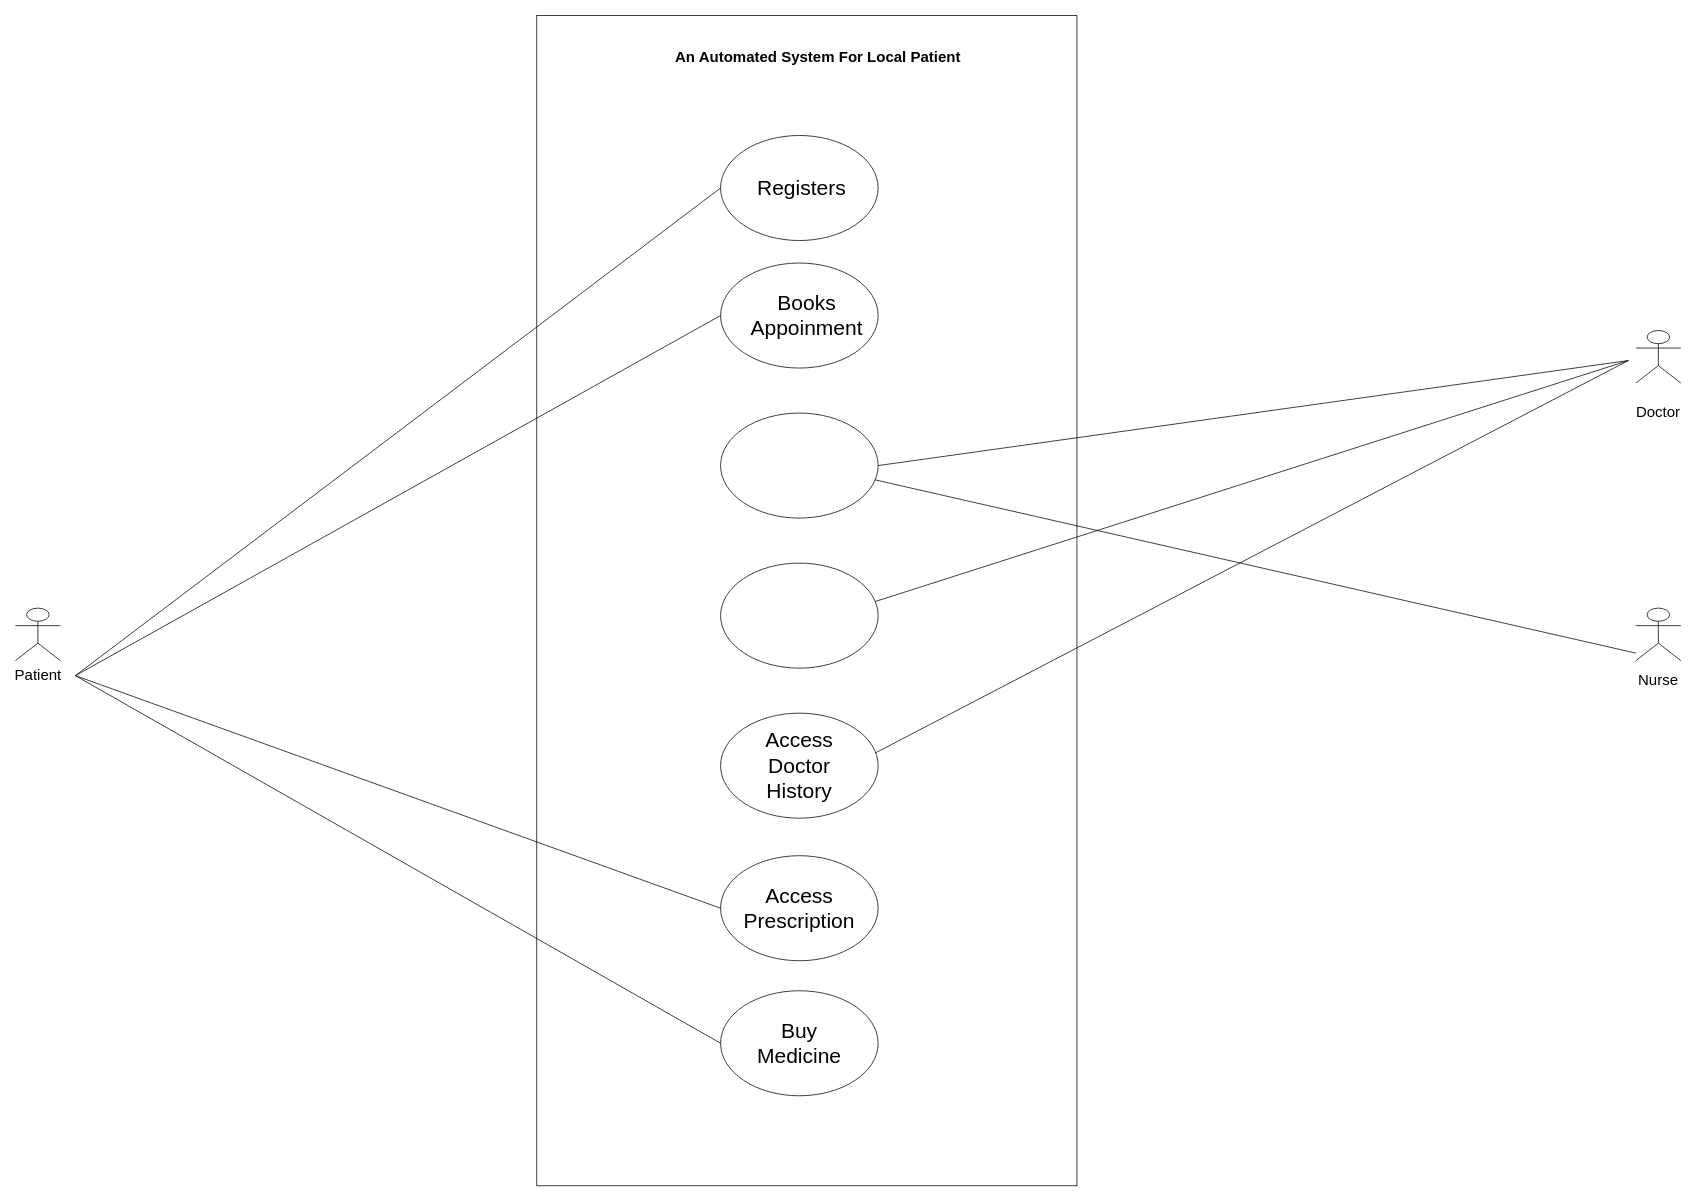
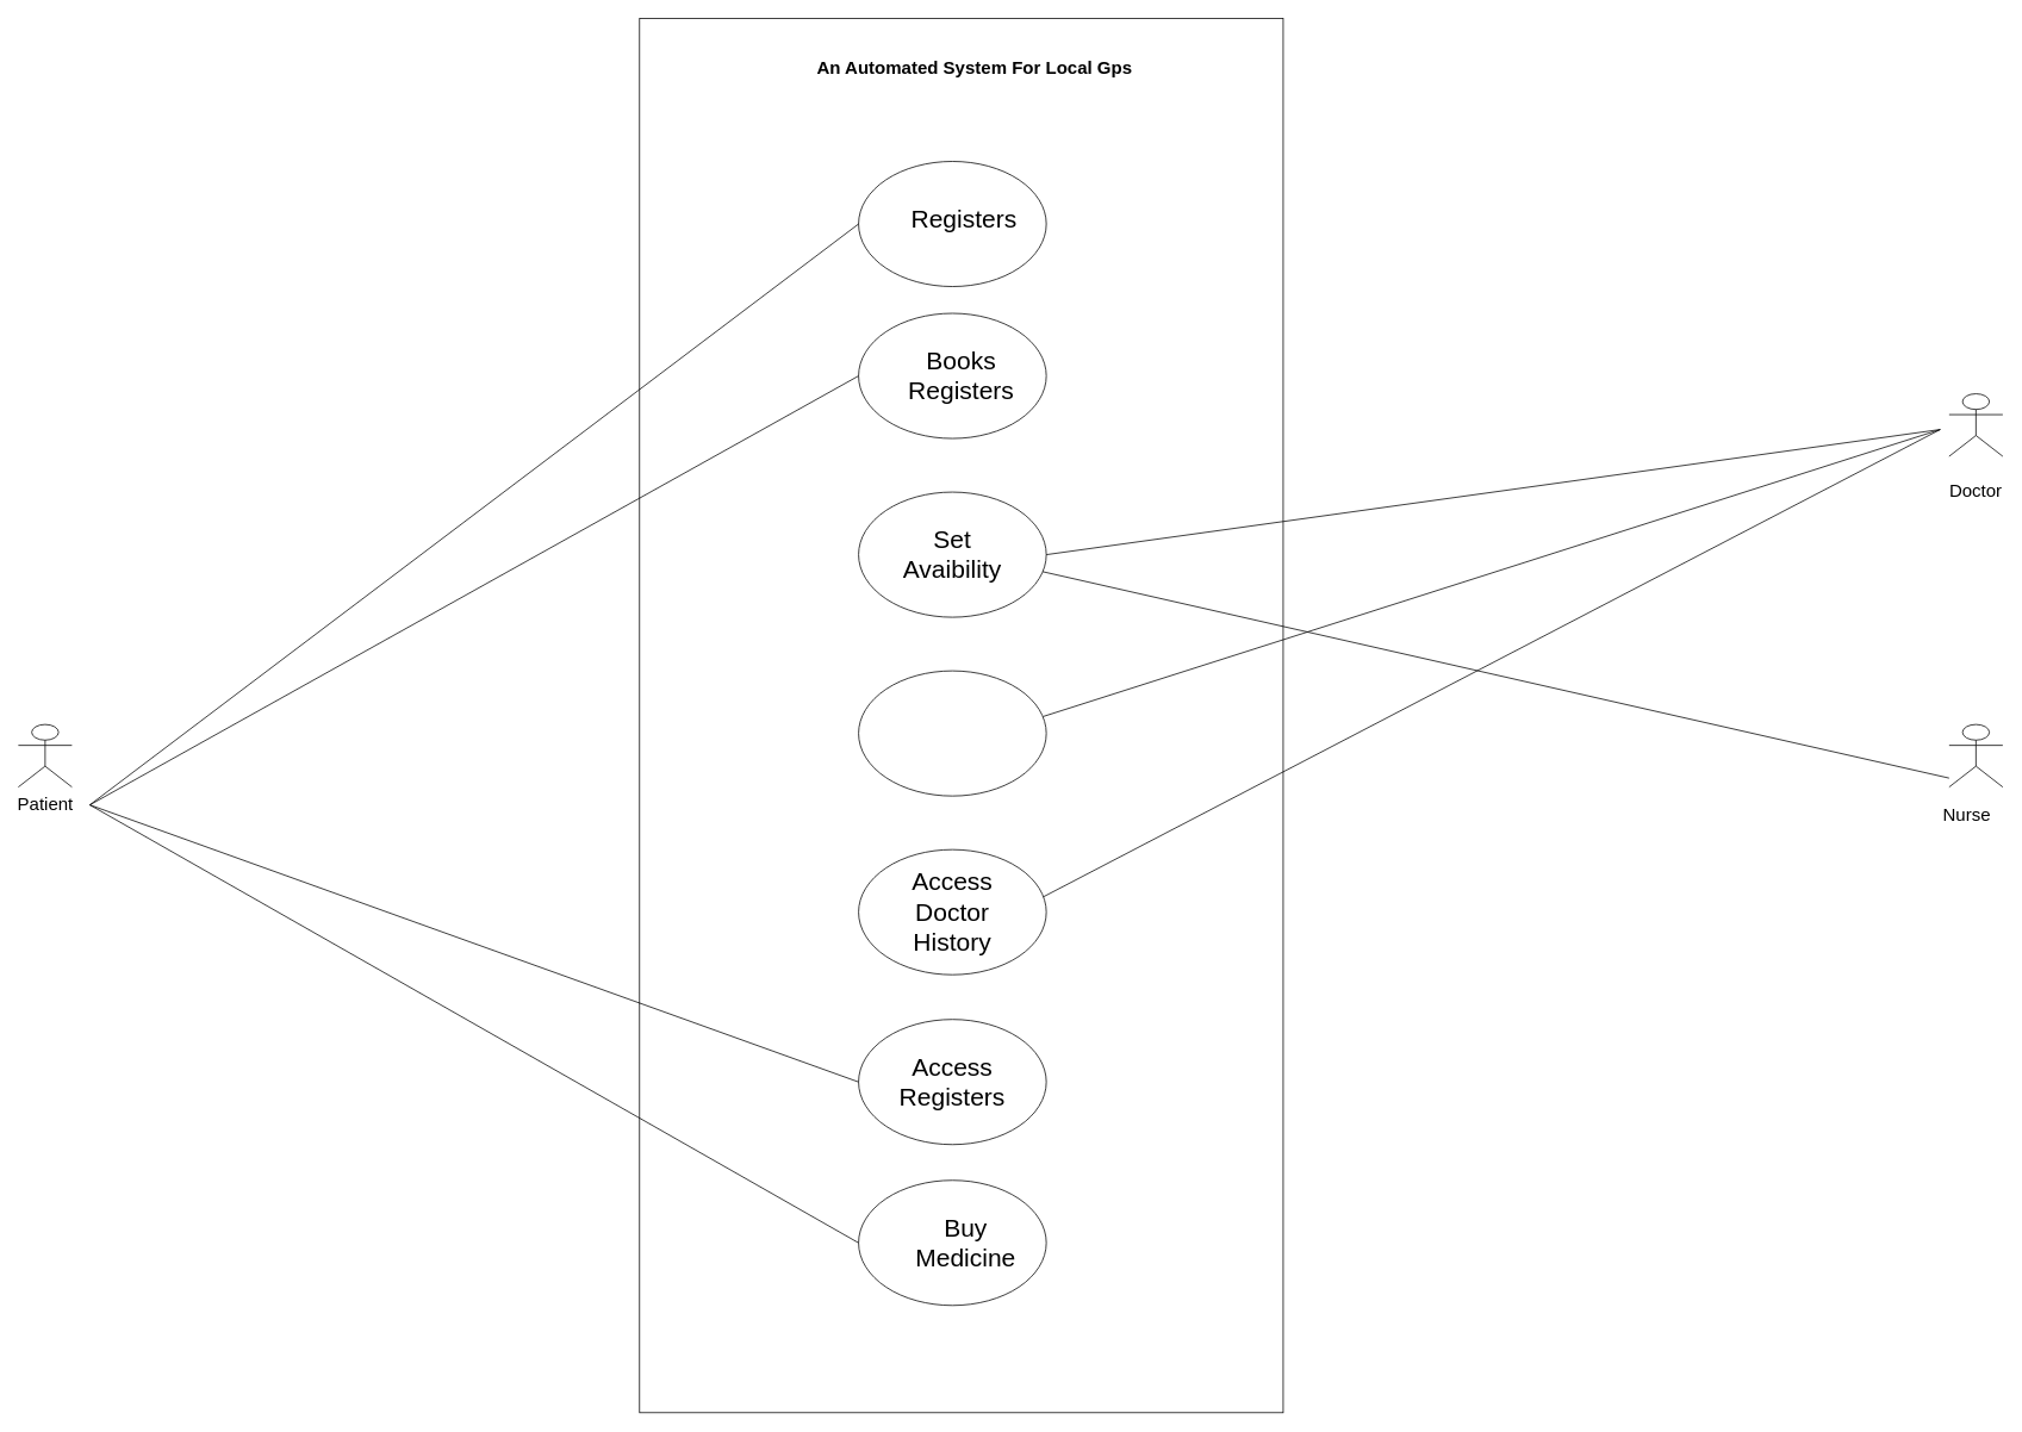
  <mxCell id="0" />
  <mxCell id="1" parent="0" />
  <mxCell id="2" value="" style="rounded=0;whiteSpace=wrap;html=1;fillColor=none;" vertex="1" parent="1"><mxGeometry x="715" y="20" width="720" height="1560" as="geometry" /></mxCell>
  <mxCell id="3" value="" style="ellipse;whiteSpace=wrap;html=1;" vertex="1" parent="1"><mxGeometry x="960" y="180" width="210" height="140" as="geometry" /></mxCell>
- <mxCell id="4" value="&lt;font style=&quot;font-size: 28px;&quot;&gt;Registers&lt;/font&gt;" style="text;html=1;align=left;verticalAlign=middle;whiteSpace=wrap;rounded=0;" vertex="1" parent="1"><mxGeometry x="1007" y="235" width="116" height="30" as="geometry" /></mxCell>
+ <mxCell id="4" value="&lt;font style=&quot;font-size: 28px;&quot;&gt;Registers&lt;/font&gt;" style="text;html=1;align=left;verticalAlign=middle;whiteSpace=wrap;rounded=0;" vertex="1" parent="1"><mxGeometry x="1017" y="230" width="116" height="30" as="geometry" /></mxCell>
  <mxCell id="5" value="" style="ellipse;whiteSpace=wrap;html=1;" vertex="1" parent="1"><mxGeometry x="960" y="350" width="210" height="140" as="geometry" /></mxCell>
- <mxCell id="6" value="&lt;font style=&quot;font-size: 28px;&quot;&gt;Books Appoinment&lt;/font&gt;" style="text;html=1;align=center;verticalAlign=middle;whiteSpace=wrap;rounded=0;" vertex="1" parent="1"><mxGeometry x="998" y="380" width="154" height="80" as="geometry" /></mxCell>
+ <mxCell id="6" value="&lt;font style=&quot;font-size: 28px;&quot;&gt;Books Registers&lt;/font&gt;" style="text;html=1;align=center;verticalAlign=middle;whiteSpace=wrap;rounded=0;" vertex="1" parent="1"><mxGeometry x="998" y="380" width="154" height="80" as="geometry" /></mxCell>
  <mxCell id="7" value="" style="ellipse;whiteSpace=wrap;html=1;" vertex="1" parent="1"><mxGeometry x="960" y="550" width="210" height="140" as="geometry" /></mxCell>
+ <mxCell id="8" value="&lt;font style=&quot;font-size: 28px;&quot;&gt;Set Avaibility&lt;/font&gt;" style="text;html=1;align=center;verticalAlign=middle;whiteSpace=wrap;rounded=0;" vertex="1" parent="1"><mxGeometry x="988" y="580" width="154" height="80" as="geometry" /></mxCell>
  <mxCell id="9" value="" style="ellipse;whiteSpace=wrap;html=1;" vertex="1" parent="1"><mxGeometry x="960" y="750" width="210" height="140" as="geometry" /></mxCell>
  <mxCell id="10" value="" style="ellipse;whiteSpace=wrap;html=1;" vertex="1" parent="1"><mxGeometry x="960" y="950" width="210" height="140" as="geometry" /></mxCell>
  <mxCell id="11" value="&lt;font style=&quot;font-size: 28px;&quot;&gt;Access Doctor History&lt;/font&gt;" style="text;html=1;align=center;verticalAlign=middle;whiteSpace=wrap;rounded=0;" vertex="1" parent="1"><mxGeometry x="988" y="980" width="154" height="80" as="geometry" /></mxCell>
  <mxCell id="12" value="" style="ellipse;whiteSpace=wrap;html=1;" vertex="1" parent="1"><mxGeometry x="960" y="1140" width="210" height="140" as="geometry" /></mxCell>
  <mxCell id="13" value="" style="ellipse;whiteSpace=wrap;html=1;" vertex="1" parent="1"><mxGeometry x="960" y="1320" width="210" height="140" as="geometry" /></mxCell>
- <mxCell id="14" value="&lt;font style=&quot;font-size: 28px;&quot;&gt;Access Prescription&lt;/font&gt;" style="text;html=1;align=center;verticalAlign=middle;whiteSpace=wrap;rounded=0;" vertex="1" parent="1"><mxGeometry x="988" y="1170" width="154" height="80" as="geometry" /></mxCell>
+ <mxCell id="14" value="&lt;font style=&quot;font-size: 28px;&quot;&gt;Access Registers&lt;/font&gt;" style="text;html=1;align=center;verticalAlign=middle;whiteSpace=wrap;rounded=0;" vertex="1" parent="1"><mxGeometry x="988" y="1170" width="154" height="80" as="geometry" /></mxCell>
  <mxCell id="15" value="&lt;font style=&quot;font-size: 20px;&quot;&gt;Patient&lt;/font&gt;" style="shape=umlActor;html=1;verticalLabelPosition=bottom;verticalAlign=top;align=center;" vertex="1" parent="1"><mxGeometry x="20" y="810" width="60" height="70" as="geometry" /></mxCell>
  <mxCell id="16" value="" style="shape=umlActor;html=1;verticalLabelPosition=bottom;verticalAlign=top;align=center;" vertex="1" parent="1"><mxGeometry x="2180" y="440" width="60" height="70" as="geometry" /></mxCell>
  <mxCell id="17" value="" style="shape=umlActor;html=1;verticalLabelPosition=bottom;verticalAlign=top;align=center;" vertex="1" parent="1"><mxGeometry x="2180" y="810" width="60" height="70" as="geometry" /></mxCell>
  <mxCell id="18" value="&lt;font style=&quot;font-size: 20px;&quot;&gt;Doctor&lt;/font&gt;" style="text;html=1;align=center;verticalAlign=middle;whiteSpace=wrap;rounded=0;" vertex="1" parent="1"><mxGeometry x="2180" y="535" width="60" height="25" as="geometry" /></mxCell>
- <mxCell id="19" value="&lt;font style=&quot;font-size: 20px;&quot;&gt;Nurse&lt;/font&gt;" style="text;html=1;align=center;verticalAlign=middle;whiteSpace=wrap;rounded=0;" vertex="1" parent="1"><mxGeometry x="2180" y="890" width="60" height="30" as="geometry" /></mxCell>
+ <mxCell id="19" value="&lt;font style=&quot;font-size: 20px;&quot;&gt;Nurse&lt;/font&gt;" style="text;html=1;align=center;verticalAlign=middle;whiteSpace=wrap;rounded=0;" vertex="1" parent="1"><mxGeometry x="2170" y="895" width="60" height="30" as="geometry" /></mxCell>
  <mxCell id="20" value="" style="endArrow=none;html=1;rounded=0;entryX=0;entryY=0.5;entryDx=0;entryDy=0;" edge="1" parent="1" target="3"><mxGeometry width="50" height="50" relative="1" as="geometry"><mxPoint x="100" y="900" as="sourcePoint" /><mxPoint x="780" y="320" as="targetPoint" /></mxGeometry></mxCell>
  <mxCell id="21" value="" style="endArrow=none;html=1;rounded=0;entryX=0;entryY=0.5;entryDx=0;entryDy=0;" edge="1" parent="1" target="5"><mxGeometry width="50" height="50" relative="1" as="geometry"><mxPoint x="100" y="900" as="sourcePoint" /><mxPoint x="988" y="341.5" as="targetPoint" /></mxGeometry></mxCell>
  <mxCell id="22" value="" style="endArrow=none;html=1;rounded=0;entryX=0;entryY=0.5;entryDx=0;entryDy=0;" edge="1" parent="1" target="13"><mxGeometry width="50" height="50" relative="1" as="geometry"><mxPoint x="100" y="900" as="sourcePoint" /><mxPoint x="928.19" y="1063.25" as="targetPoint" /></mxGeometry></mxCell>
  <mxCell id="23" value="" style="endArrow=none;html=1;rounded=0;" edge="1" parent="1"><mxGeometry width="50" height="50" relative="1" as="geometry"><mxPoint x="1170" y="620" as="sourcePoint" /><mxPoint x="2170" y="480" as="targetPoint" /></mxGeometry></mxCell>
  <mxCell id="24" value="" style="endArrow=none;html=1;rounded=0;exitX=0.983;exitY=0.365;exitDx=0;exitDy=0;exitPerimeter=0;" edge="1" parent="1" source="9"><mxGeometry width="50" height="50" relative="1" as="geometry"><mxPoint x="1170" y="800" as="sourcePoint" /><mxPoint x="2170" y="480" as="targetPoint" /></mxGeometry></mxCell>
  <mxCell id="25" value="" style="endArrow=none;html=1;rounded=0;exitX=0.986;exitY=0.376;exitDx=0;exitDy=0;exitPerimeter=0;" edge="1" parent="1" source="10"><mxGeometry width="50" height="50" relative="1" as="geometry"><mxPoint x="1170" y="1170" as="sourcePoint" /><mxPoint x="2170" y="480" as="targetPoint" /></mxGeometry></mxCell>
  <mxCell id="26" value="" style="endArrow=none;html=1;rounded=0;entryX=0;entryY=0.5;entryDx=0;entryDy=0;" edge="1" parent="1" target="12"><mxGeometry width="50" height="50" relative="1" as="geometry"><mxPoint x="100" y="900" as="sourcePoint" /><mxPoint x="967" y="1350.5" as="targetPoint" /></mxGeometry></mxCell>
  <mxCell id="27" value="" style="endArrow=none;html=1;rounded=0;exitX=0.981;exitY=0.636;exitDx=0;exitDy=0;exitPerimeter=0;" edge="1" parent="1" source="7"><mxGeometry width="50" height="50" relative="1" as="geometry"><mxPoint x="1180" y="1010" as="sourcePoint" /><mxPoint x="2180" y="870" as="targetPoint" /></mxGeometry></mxCell>
- <mxCell id="28" value="&lt;b&gt;An Automated System For Local Patient&lt;/b&gt;" style="text;html=1;align=center;verticalAlign=middle;whiteSpace=wrap;rounded=0;fontSize=20;" vertex="1" parent="1"><mxGeometry x="840" y="60" width="500" height="30" as="geometry" /></mxCell>
- <mxCell id="29" value="&lt;font style=&quot;font-size: 28px;&quot;&gt;Buy Medicine&lt;/font&gt;" style="text;html=1;align=center;verticalAlign=middle;whiteSpace=wrap;rounded=0;" vertex="1" parent="1"><mxGeometry x="988" y="1350" width="154" height="80" as="geometry" /></mxCell>
+ <mxCell id="28" value="&lt;b&gt;An Automated System For Local Gps&lt;/b&gt;" style="text;html=1;align=center;verticalAlign=middle;whiteSpace=wrap;rounded=0;fontSize=20;" vertex="1" parent="1"><mxGeometry x="840" y="60" width="500" height="30" as="geometry" /></mxCell>
+ <mxCell id="29" value="&lt;font style=&quot;font-size: 28px;&quot;&gt;Buy Medicine&lt;/font&gt;" style="text;html=1;align=center;verticalAlign=middle;whiteSpace=wrap;rounded=0;" vertex="1" parent="1"><mxGeometry x="1003" y="1350" width="154" height="80" as="geometry" /></mxCell>
